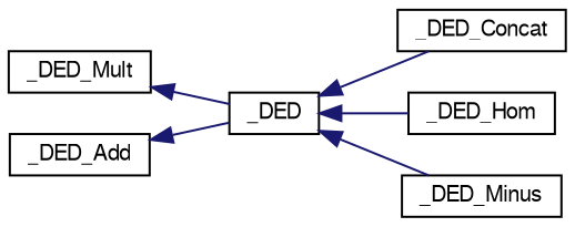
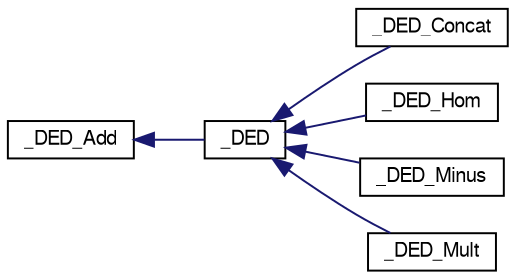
  digraph {
    rankdir=LR
    node [color=black fillcolor=white fontname=FreeSans fontsize=10 shape=record style=filled]
    edge [color=midnightblue dir=back fontname=FreeSans fontsize=10 labelfontname=FreeSans labelfontsize=10 style=solid]
    n1 [height=0.2 label=_DED width=0.4]
    n2 [height=0.2 label=_DED_Concat width=0.4]
    n3 [height=0.2 label=_DED_Hom width=0.4]
    n4 [height=0.2 label=_DED_Minus width=0.4]
    n5 [height=0.2 label=_DED_Mult width=0.4]
    n6 [height=0.2 label=_DED_Add width=0.4]
    n1 -> n2
    n1 -> n3
    n1 -> n4
-   n5 -> n1
+   n1 -> n5
    n6 -> n1
  }
